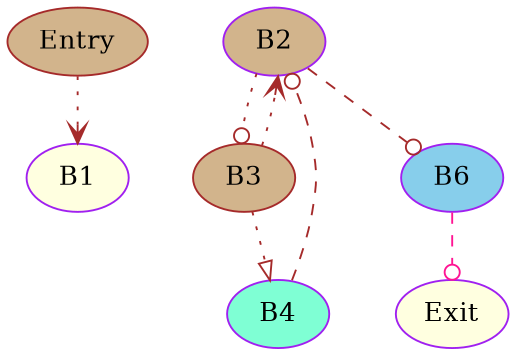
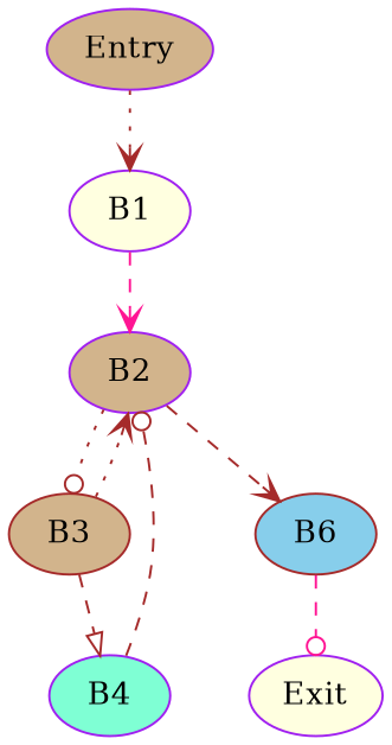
  digraph {
    node [color=purple fillcolor=tan style=filled]
    edge [arrowhead=vee color=brown style=dotted]
-   Entry [color=brown]
+   Entry
    B1 [fillcolor=lightyellow]
    B2
    B3 [color=brown]
-   B6 [fillcolor=skyblue]
+   B6 [color=brown fillcolor=skyblue]
    B4 [fillcolor=aquamarine]
    Exit [fillcolor=lightyellow]
    Entry -> B1
+   B1 -> B2 [color=deeppink style=dashed]
    B2 -> B3 [arrowhead=odot]
-   B2 -> B6 [arrowhead=odot style=dashed]
+   B2 -> B6 [style=dashed]
    B3 -> B2
-   B3 -> B4 [arrowhead=onormal]
+   B3 -> B4 [arrowhead=onormal style=dashed]
    B6 -> Exit [arrowhead=odot color=deeppink style=dashed]
    B4 -> B2 [arrowhead=odot style=dashed]
  }
